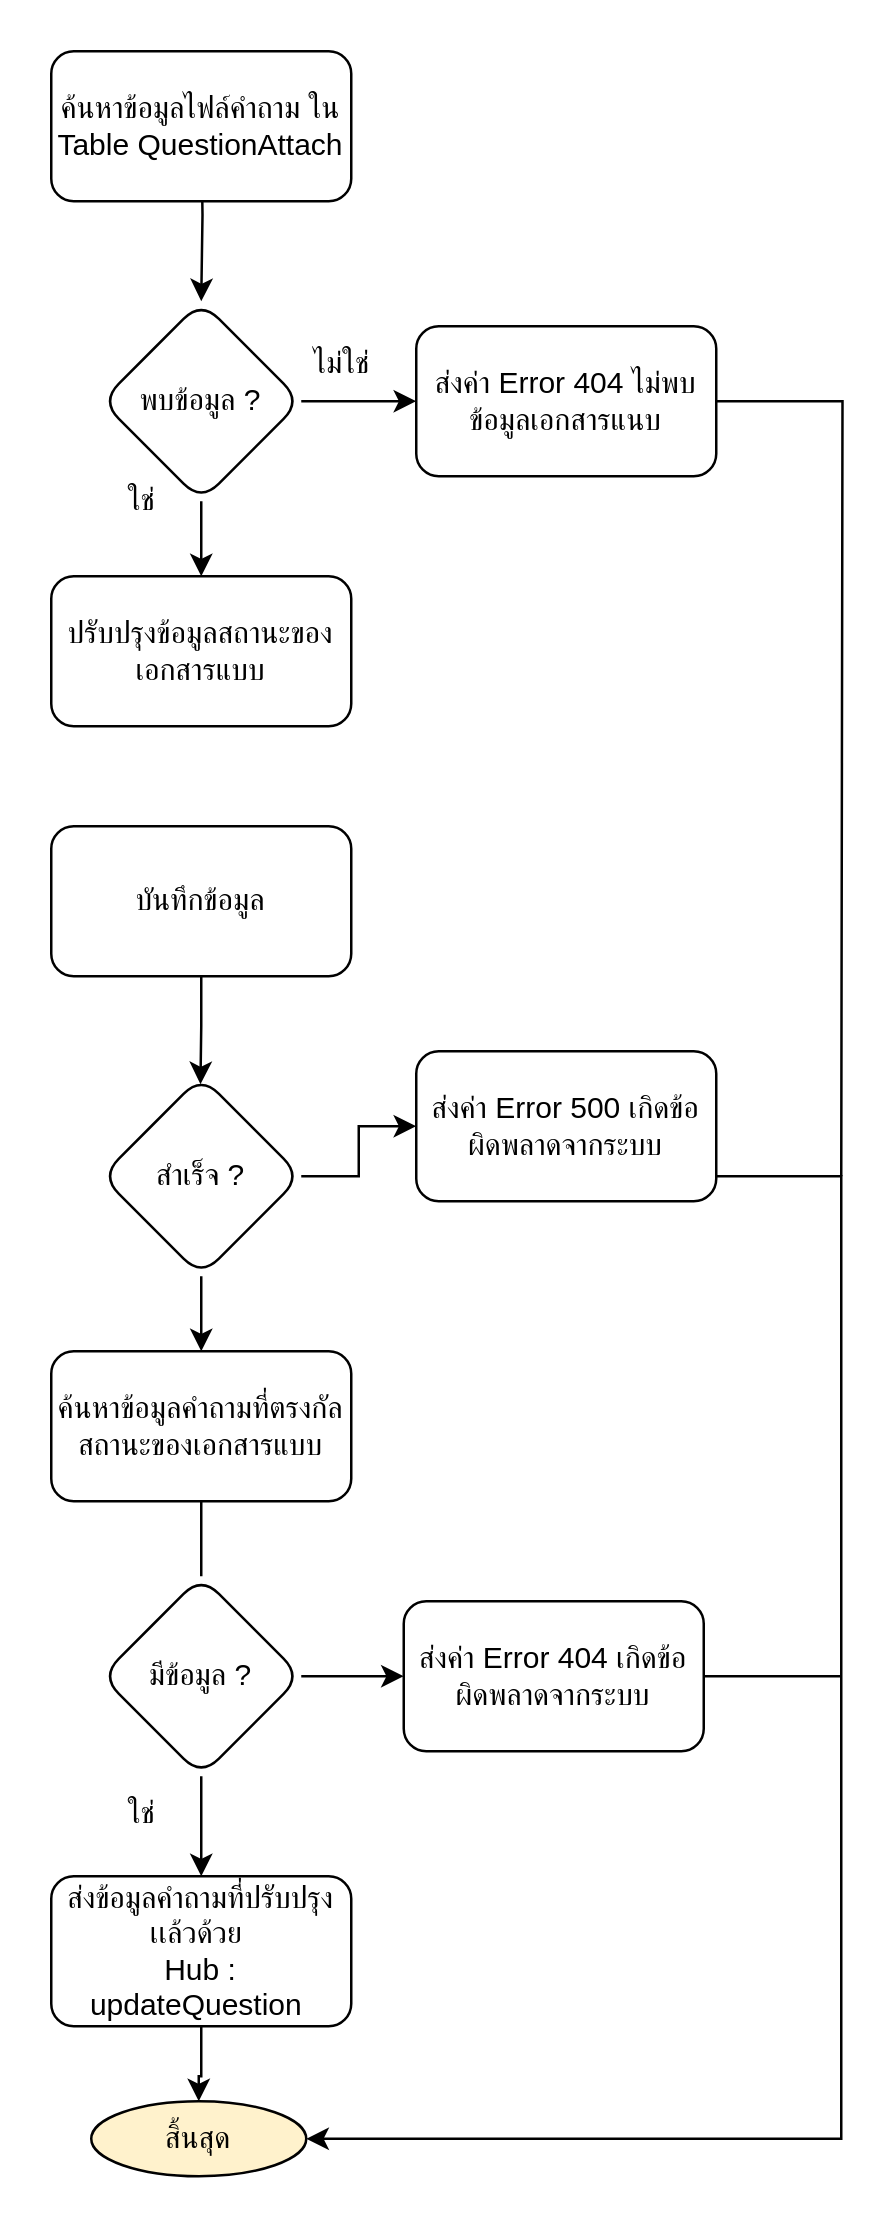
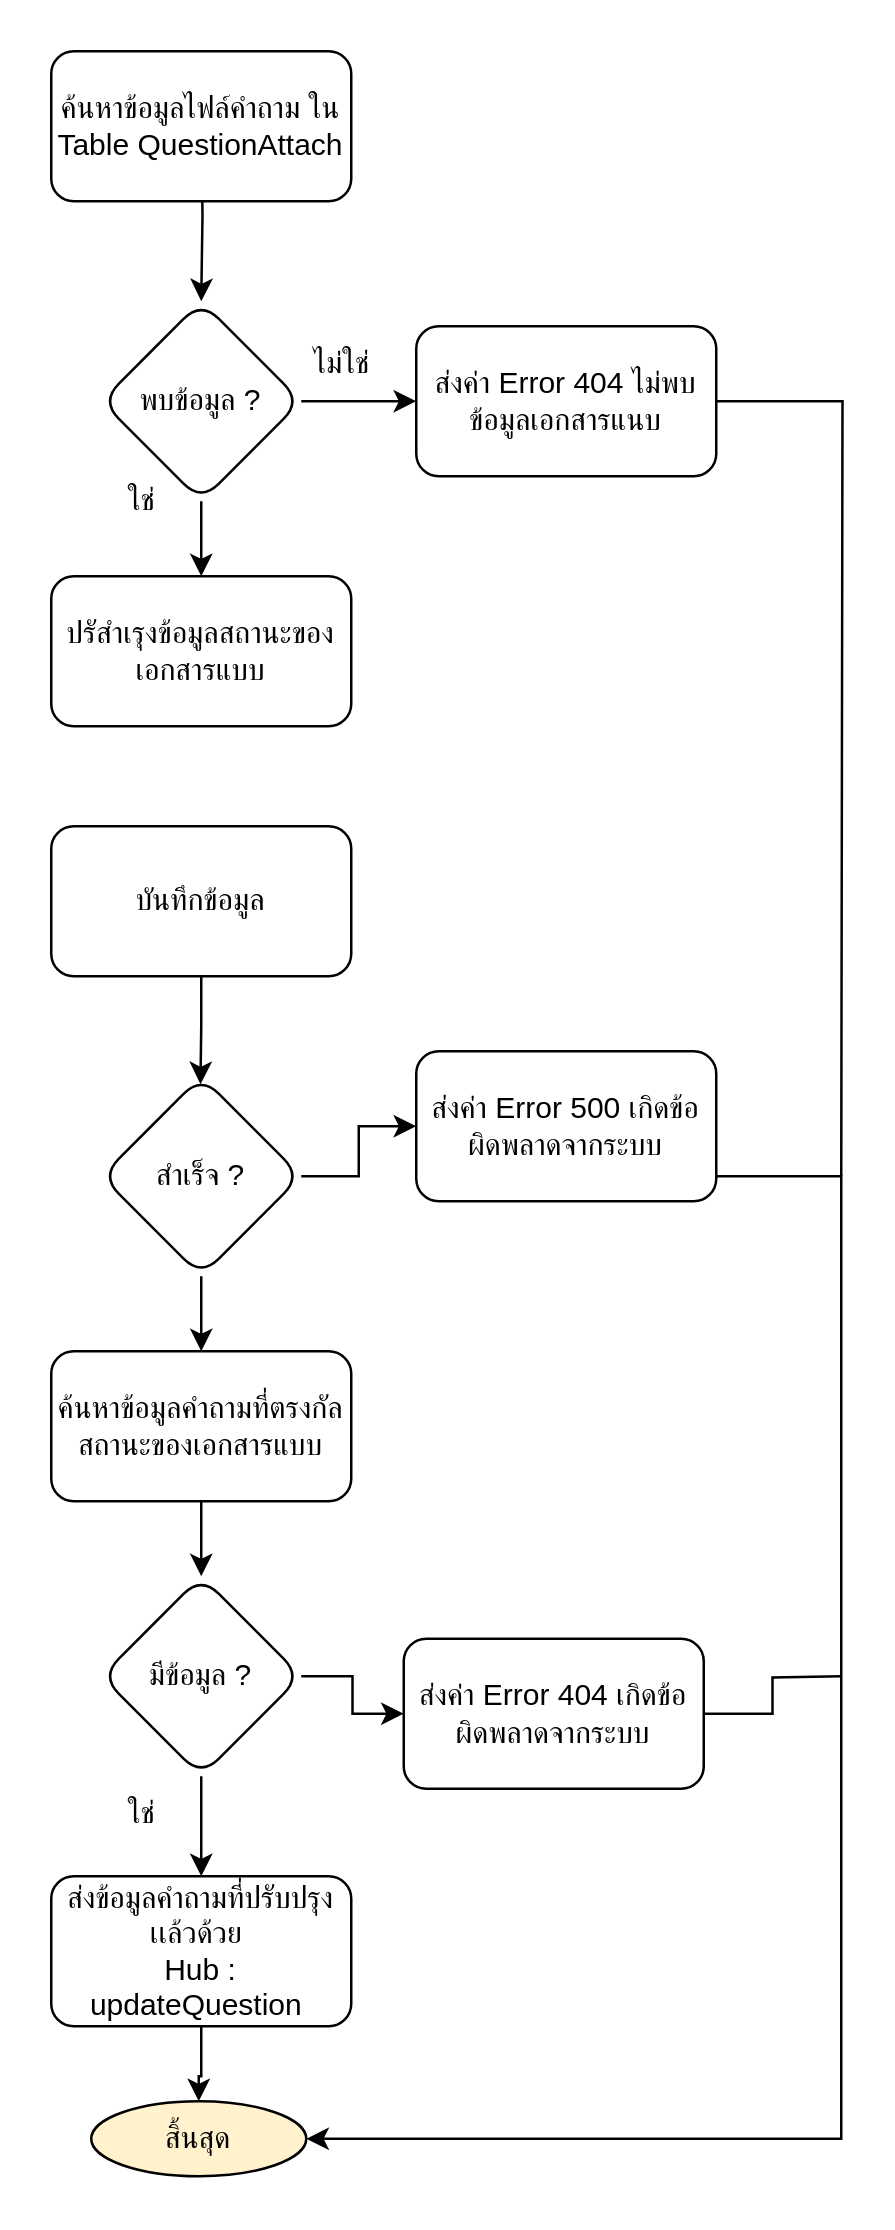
  <mxCell id="0" />
  <mxCell id="1" parent="0" />
  <mxCell id="2" value="" style="edgeStyle=orthogonalEdgeStyle;rounded=0;orthogonalLoop=1;jettySize=auto;html=1;" edge="1" parent="1" target="6"><mxGeometry relative="1" as="geometry"><mxPoint x="80" y="50" as="sourcePoint" /></mxGeometry></mxCell>
  <mxCell id="3" value="ค้นหาข้อมูลไฟล์คำถาม ใน Table QuestionAttach" style="rounded=1;whiteSpace=wrap;html=1;" vertex="1" parent="1"><mxGeometry x="20" y="20" width="120" height="60" as="geometry" /></mxCell>
  <mxCell id="4" value="" style="edgeStyle=orthogonalEdgeStyle;rounded=0;orthogonalLoop=1;jettySize=auto;html=1;" edge="1" parent="1" source="6" target="8"><mxGeometry relative="1" as="geometry" /></mxCell>
  <mxCell id="5" value="" style="edgeStyle=orthogonalEdgeStyle;rounded=0;orthogonalLoop=1;jettySize=auto;html=1;" edge="1" parent="1" source="6" target="10"><mxGeometry relative="1" as="geometry" /></mxCell>
  <mxCell id="6" value="พบข้อมูล ?" style="rhombus;whiteSpace=wrap;html=1;rounded=1;" vertex="1" parent="1"><mxGeometry x="40" y="120" width="80" height="80" as="geometry" /></mxCell>
  <mxCell id="7" style="edgeStyle=orthogonalEdgeStyle;rounded=0;orthogonalLoop=1;jettySize=auto;html=1;endArrow=none;endFill=0;" edge="1" parent="1" source="8"><mxGeometry relative="1" as="geometry"><mxPoint x="336" y="470" as="targetPoint" /></mxGeometry></mxCell>
  <mxCell id="8" value="ส่งค่า Error 404 ไม่พบข้อมูลเอกสารแนบ" style="whiteSpace=wrap;html=1;rounded=1;" vertex="1" parent="1"><mxGeometry x="166" y="130" width="120" height="60" as="geometry" /></mxCell>
  <mxCell id="9" value="ไม่ใช่" style="text;html=1;align=center;verticalAlign=middle;resizable=0;points=[];autosize=1;strokeColor=none;fillColor=none;" vertex="1" parent="1"><mxGeometry x="111" y="130" width="50" height="30" as="geometry" /></mxCell>
- <mxCell id="10" value="ปรับปรุงข้อมูลสถานะของเอกสารแบบ" style="whiteSpace=wrap;html=1;rounded=1;" vertex="1" parent="1"><mxGeometry x="20" y="230" width="120" height="60" as="geometry" /></mxCell>
+ <mxCell id="10" value="ปรัสำเรุงข้อมูลสถานะของเอกสารแบบ" style="whiteSpace=wrap;html=1;rounded=1;" vertex="1" parent="1"><mxGeometry x="20" y="230" width="120" height="60" as="geometry" /></mxCell>
  <mxCell id="11" value="ใช่" style="text;html=1;align=center;verticalAlign=middle;resizable=0;points=[];autosize=1;strokeColor=none;fillColor=none;" vertex="1" parent="1"><mxGeometry x="36" y="185" width="40" height="30" as="geometry" /></mxCell>
  <mxCell id="12" style="edgeStyle=orthogonalEdgeStyle;rounded=0;orthogonalLoop=1;jettySize=auto;html=1;entryX=0.496;entryY=0.04;entryDx=0;entryDy=0;entryPerimeter=0;" edge="1" parent="1" source="13" target="18"><mxGeometry relative="1" as="geometry" /></mxCell>
  <mxCell id="13" value="บันทึกข้อมูล" style="whiteSpace=wrap;html=1;rounded=1;" vertex="1" parent="1"><mxGeometry x="20" y="330" width="120" height="60" as="geometry" /></mxCell>
- <mxCell id="14" value="" style="edgeStyle=orthogonalEdgeStyle;rounded=0;orthogonalLoop=1;jettySize=auto;html=1;endArrow=none;endFill=1;" edge="1" parent="1" source="15" target="26"><mxGeometry relative="1" as="geometry" /></mxCell>
+ <mxCell id="14" value="" style="edgeStyle=orthogonalEdgeStyle;rounded=0;orthogonalLoop=1;jettySize=auto;html=1;endArrow=classic;endFill=1;" edge="1" parent="1" source="15" target="26"><mxGeometry relative="1" as="geometry" /></mxCell>
  <mxCell id="15" value="ค้นหาข้อมูลคำถามที่ตรงกัลสถานะของเอกสารแบบ" style="whiteSpace=wrap;html=1;rounded=1;" vertex="1" parent="1"><mxGeometry x="20" y="540" width="120" height="60" as="geometry" /></mxCell>
  <mxCell id="16" style="edgeStyle=orthogonalEdgeStyle;rounded=0;orthogonalLoop=1;jettySize=auto;html=1;" edge="1" parent="1" source="18" target="20"><mxGeometry relative="1" as="geometry"><mxPoint x="166" y="470" as="targetPoint" /></mxGeometry></mxCell>
  <mxCell id="17" value="" style="edgeStyle=orthogonalEdgeStyle;rounded=0;orthogonalLoop=1;jettySize=auto;html=1;" edge="1" parent="1" source="18" target="15"><mxGeometry relative="1" as="geometry" /></mxCell>
  <mxCell id="18" value="สำเร็จ ?" style="rhombus;whiteSpace=wrap;html=1;rounded=1;" vertex="1" parent="1"><mxGeometry x="40" y="430" width="80" height="80" as="geometry" /></mxCell>
  <mxCell id="19" style="edgeStyle=orthogonalEdgeStyle;rounded=0;orthogonalLoop=1;jettySize=auto;html=1;entryX=1;entryY=0.5;entryDx=0;entryDy=0;" edge="1" parent="1" source="20" target="23"><mxGeometry relative="1" as="geometry"><Array as="points"><mxPoint x="336" y="470" /><mxPoint x="336" y="855" /></Array></mxGeometry></mxCell>
  <mxCell id="20" value="ส่งค่า Error 500 เกิดข้อผิดพลาดจากระบบ" style="whiteSpace=wrap;html=1;rounded=1;" vertex="1" parent="1"><mxGeometry x="166" y="420" width="120" height="60" as="geometry" /></mxCell>
  <mxCell id="21" value="" style="edgeStyle=orthogonalEdgeStyle;rounded=0;orthogonalLoop=1;jettySize=auto;html=1;" edge="1" parent="1" source="22" target="23"><mxGeometry relative="1" as="geometry" /></mxCell>
  <mxCell id="22" value="ส่งข้อมูลคำถามที่ปรับปรุงเเล้วด้วย&amp;nbsp;&lt;br&gt;Hub : updateQuestion&amp;nbsp;" style="whiteSpace=wrap;html=1;rounded=1;" vertex="1" parent="1"><mxGeometry x="20" y="750" width="120" height="60" as="geometry" /></mxCell>
  <mxCell id="23" value="สิ้นสุด" style="ellipse;whiteSpace=wrap;html=1;rounded=1;fillColor=#fff2cc;" vertex="1" parent="1"><mxGeometry x="36" y="840" width="86" height="30" as="geometry" /></mxCell>
  <mxCell id="24" value="" style="edgeStyle=orthogonalEdgeStyle;rounded=0;orthogonalLoop=1;jettySize=auto;html=1;endArrow=classic;endFill=1;" edge="1" parent="1" source="26" target="22"><mxGeometry relative="1" as="geometry" /></mxCell>
  <mxCell id="25" value="" style="edgeStyle=orthogonalEdgeStyle;rounded=0;orthogonalLoop=1;jettySize=auto;html=1;endArrow=classic;endFill=1;" edge="1" parent="1" source="26" target="29"><mxGeometry relative="1" as="geometry" /></mxCell>
  <mxCell id="26" value="มีข้อมูล ?" style="rhombus;whiteSpace=wrap;html=1;rounded=1;" vertex="1" parent="1"><mxGeometry x="40" y="630" width="80" height="80" as="geometry" /></mxCell>
  <mxCell id="27" value="ใช่" style="text;html=1;align=center;verticalAlign=middle;resizable=0;points=[];autosize=1;strokeColor=none;fillColor=none;" vertex="1" parent="1"><mxGeometry x="36" y="710" width="40" height="30" as="geometry" /></mxCell>
  <mxCell id="28" style="edgeStyle=orthogonalEdgeStyle;rounded=0;orthogonalLoop=1;jettySize=auto;html=1;endArrow=none;endFill=0;" edge="1" parent="1" source="29"><mxGeometry relative="1" as="geometry"><mxPoint x="336" y="670" as="targetPoint" /></mxGeometry></mxCell>
- <mxCell id="29" value="ส่งค่า Error 404 เกิดข้อผิดพลาดจากระบบ" style="whiteSpace=wrap;html=1;rounded=1;" vertex="1" parent="1"><mxGeometry x="161" y="640" width="120" height="60" as="geometry" /></mxCell>
+ <mxCell id="29" value="ส่งค่า Error 404 เกิดข้อผิดพลาดจากระบบ" style="whiteSpace=wrap;html=1;rounded=1;" vertex="1" parent="1"><mxGeometry x="161" y="655" width="120" height="60" as="geometry" /></mxCell>
